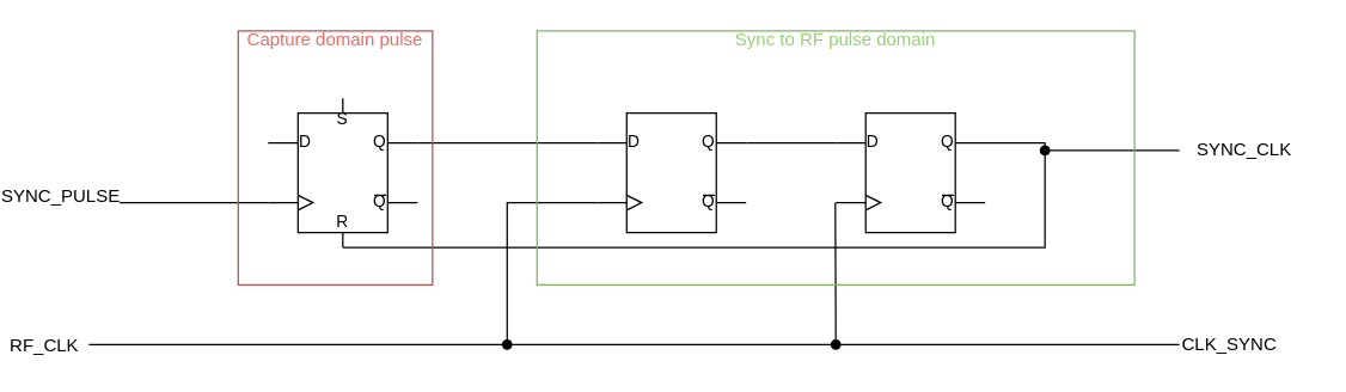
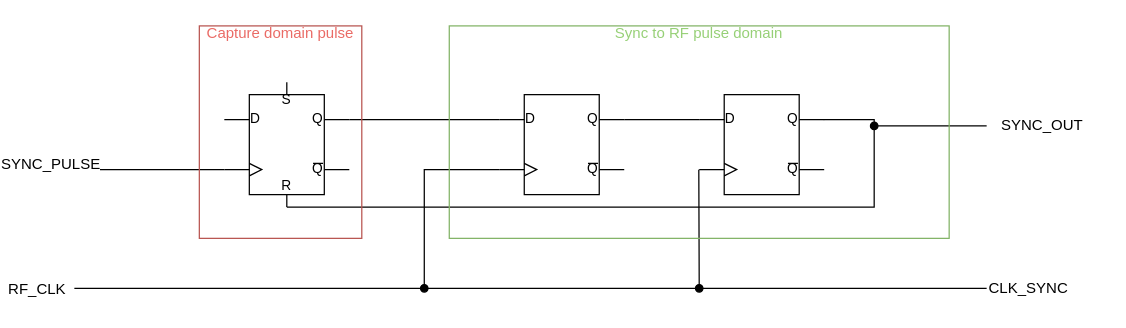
  <mxCell id="0" />
  <mxCell id="1" parent="0" />
  <mxCell id="2" style="edgeStyle=orthogonalEdgeStyle;rounded=0;orthogonalLoop=1;jettySize=auto;html=1;entryX=0;entryY=0.7;entryDx=0;entryDy=0;entryPerimeter=0;endArrow=none;endFill=0;labelPosition=left;verticalLabelPosition=middle;align=right;verticalAlign=middle;" edge="1" parent="1" target="10"><mxGeometry relative="1" as="geometry"><mxPoint x="140.143" y="140.143" as="targetPoint" /><mxPoint x="40" y="135" as="sourcePoint" /><Array as="points"><mxPoint x="50" y="135" /><mxPoint x="50" y="135" /></Array></mxGeometry></mxCell>
  <mxCell id="3" value="SYNC_PULSE&lt;br&gt;" style="text;html=1;resizable=0;points=[];align=center;verticalAlign=middle;labelBackgroundColor=#ffffff;" vertex="1" connectable="0" parent="2"><mxGeometry x="0.342" y="-2" relative="1" as="geometry"><mxPoint x="-107" y="-7" as="offset" /></mxGeometry></mxCell>
  <mxCell id="4" style="edgeStyle=none;rounded=0;orthogonalLoop=1;jettySize=auto;html=1;exitX=0;exitY=0.75;exitDx=0;exitDy=0;exitPerimeter=0;endArrow=none;endFill=0;" edge="1" parent="1" source="12"><mxGeometry relative="1" as="geometry"><mxPoint x="20" y="230" as="targetPoint" /><mxPoint x="359.667" y="135" as="sourcePoint" /><Array as="points"><mxPoint x="300" y="135" /><mxPoint x="300" y="230" /></Array></mxGeometry></mxCell>
  <mxCell id="5" value="RF_CLK&lt;br&gt;" style="text;html=1;resizable=0;points=[];align=center;verticalAlign=middle;labelBackgroundColor=#ffffff;" vertex="1" connectable="0" parent="4"><mxGeometry x="0.58" y="2" relative="1" as="geometry"><mxPoint x="-121.5" y="-2" as="offset" /></mxGeometry></mxCell>
  <mxCell id="6" style="edgeStyle=none;rounded=0;orthogonalLoop=1;jettySize=auto;html=1;exitX=1;exitY=0.335;exitDx=0;exitDy=0;exitPerimeter=0;entryX=0;entryY=0.335;entryDx=0;entryDy=0;entryPerimeter=0;endArrow=none;endFill=0;" edge="1" parent="1"><mxGeometry relative="1" as="geometry"><mxPoint x="459.667" y="95" as="sourcePoint" /></mxGeometry></mxCell>
  <mxCell id="7" style="edgeStyle=none;rounded=0;orthogonalLoop=1;jettySize=auto;html=1;exitX=0;exitY=0.78;exitDx=0;exitDy=0;exitPerimeter=0;endArrow=oval;endFill=1;" edge="1" parent="1"><mxGeometry relative="1" as="geometry"><mxPoint x="300" y="230" as="targetPoint" /><mxPoint x="519.667" y="135" as="sourcePoint" /><Array as="points"><mxPoint x="520" y="230" /></Array></mxGeometry></mxCell>
  <mxCell id="8" style="edgeStyle=none;rounded=0;orthogonalLoop=1;jettySize=auto;html=1;exitX=1;exitY=0.335;exitDx=0;exitDy=0;exitPerimeter=0;entryX=0.5;entryY=1;entryDx=0;entryDy=0;entryPerimeter=0;endArrow=none;endFill=0;" edge="1" parent="1" target="10"><mxGeometry relative="1" as="geometry"><mxPoint x="619.667" y="95" as="sourcePoint" /><Array as="points"><mxPoint x="660" y="95" /><mxPoint x="660" y="165" /></Array></mxGeometry></mxCell>
  <mxCell id="9" style="edgeStyle=none;rounded=0;orthogonalLoop=1;jettySize=auto;html=1;exitX=1;exitY=0.3;exitDx=0;exitDy=0;exitPerimeter=0;entryX=0;entryY=0.25;entryDx=0;entryDy=0;entryPerimeter=0;endArrow=none;endFill=0;" edge="1" parent="1" source="10" target="12"><mxGeometry relative="1" as="geometry"><mxPoint x="359.667" y="95" as="targetPoint" /></mxGeometry></mxCell>
  <mxCell id="10" value="" style="verticalLabelPosition=bottom;shadow=0;dashed=0;align=center;fillColor=#ffffff;html=1;verticalAlign=top;strokeWidth=1;shape=mxgraph.electrical.logic_gates.d_type_rs_flip-flop;" vertex="1" parent="1"><mxGeometry x="140" y="65" width="100" height="100" as="geometry" /></mxCell>
  <mxCell id="11" style="edgeStyle=none;rounded=0;orthogonalLoop=1;jettySize=auto;html=1;exitX=1;exitY=0.25;exitDx=0;exitDy=0;exitPerimeter=0;entryX=0;entryY=0.25;entryDx=0;entryDy=0;entryPerimeter=0;endArrow=none;endFill=0;" edge="1" parent="1" source="12" target="13"><mxGeometry relative="1" as="geometry" /></mxCell>
  <mxCell id="12" value="" style="verticalLabelPosition=bottom;shadow=0;dashed=0;align=center;fillColor=#ffffff;html=1;verticalAlign=top;strokeWidth=1;shape=mxgraph.electrical.logic_gates.d_type_flip-flop;" vertex="1" parent="1"><mxGeometry x="360" y="75" width="100" height="80" as="geometry" /></mxCell>
  <mxCell id="13" value="" style="verticalLabelPosition=bottom;shadow=0;dashed=0;align=center;fillColor=#ffffff;html=1;verticalAlign=top;strokeWidth=1;shape=mxgraph.electrical.logic_gates.d_type_flip-flop;" vertex="1" parent="1"><mxGeometry x="520" y="75" width="100" height="80" as="geometry" /></mxCell>
  <mxCell id="14" value="" style="endArrow=oval;html=1;endFill=1;" edge="1" parent="1"><mxGeometry width="50" height="50" relative="1" as="geometry"><mxPoint x="750" y="230" as="sourcePoint" /><mxPoint x="520" y="230" as="targetPoint" /></mxGeometry></mxCell>
  <mxCell id="15" value="" style="endArrow=oval;html=1;endFill=1;" edge="1" parent="1"><mxGeometry width="50" height="50" relative="1" as="geometry"><mxPoint x="750" y="100" as="sourcePoint" /><mxPoint x="660" y="100" as="targetPoint" /></mxGeometry></mxCell>
- <mxCell id="16" value="SYNC_CLK" style="text;html=1;resizable=0;points=[];autosize=1;align=left;verticalAlign=top;spacingTop=-4;" vertex="1" parent="1"><mxGeometry x="760" y="90" width="80" height="20" as="geometry" /></mxCell>
+ <mxCell id="16" value="SYNC_OUT" style="text;html=1;resizable=0;points=[];autosize=1;align=left;verticalAlign=top;spacingTop=-4;" vertex="1" parent="1"><mxGeometry x="760" y="90" width="80" height="20" as="geometry" /></mxCell>
  <mxCell id="17" value="CLK_SYNC" style="text;html=1;resizable=0;points=[];autosize=1;align=left;verticalAlign=top;spacingTop=-4;" vertex="1" parent="1"><mxGeometry x="750" y="220" width="70" height="20" as="geometry" /></mxCell>
  <mxCell id="18" value="&lt;div style=&quot;text-align: left&quot;&gt;&lt;span&gt;&lt;font color=&quot;#ea6b66&quot;&gt;Capture domain pulse&lt;/font&gt;&lt;/span&gt;&lt;/div&gt;&lt;div style=&quot;text-align: left&quot;&gt;&lt;span&gt;&lt;font color=&quot;#ea6b66&quot;&gt;&lt;br&gt;&lt;/font&gt;&lt;/span&gt;&lt;/div&gt;&lt;div style=&quot;text-align: left&quot;&gt;&lt;span&gt;&lt;font color=&quot;#ea6b66&quot;&gt;&lt;br&gt;&lt;/font&gt;&lt;/span&gt;&lt;/div&gt;&lt;div style=&quot;text-align: left&quot;&gt;&lt;span&gt;&lt;font color=&quot;#ea6b66&quot;&gt;&lt;br&gt;&lt;/font&gt;&lt;/span&gt;&lt;/div&gt;&lt;div style=&quot;text-align: left&quot;&gt;&lt;span&gt;&lt;font color=&quot;#ea6b66&quot;&gt;&lt;br&gt;&lt;/font&gt;&lt;/span&gt;&lt;/div&gt;&lt;div style=&quot;text-align: left&quot;&gt;&lt;span&gt;&lt;font color=&quot;#ea6b66&quot;&gt;&lt;br&gt;&lt;/font&gt;&lt;/span&gt;&lt;/div&gt;&lt;div style=&quot;text-align: left&quot;&gt;&lt;span&gt;&lt;font color=&quot;#ea6b66&quot;&gt;&lt;br&gt;&lt;/font&gt;&lt;/span&gt;&lt;/div&gt;&lt;div style=&quot;text-align: left&quot;&gt;&lt;span&gt;&lt;font color=&quot;#ea6b66&quot;&gt;&lt;br&gt;&lt;/font&gt;&lt;/span&gt;&lt;/div&gt;&lt;div style=&quot;text-align: left&quot;&gt;&lt;span&gt;&lt;font color=&quot;#ea6b66&quot;&gt;&lt;br&gt;&lt;/font&gt;&lt;/span&gt;&lt;/div&gt;&lt;div style=&quot;text-align: left&quot;&gt;&lt;span&gt;&lt;font color=&quot;#ea6b66&quot;&gt;&lt;br&gt;&lt;/font&gt;&lt;/span&gt;&lt;/div&gt;&lt;div style=&quot;text-align: left&quot;&gt;&lt;span&gt;&lt;font color=&quot;#ea6b66&quot;&gt;&lt;br&gt;&lt;/font&gt;&lt;/span&gt;&lt;/div&gt;&lt;div style=&quot;text-align: left&quot;&gt;&lt;span&gt;&lt;br&gt;&lt;/span&gt;&lt;/div&gt;" style="rounded=0;whiteSpace=wrap;html=1;fillColor=none;strokeColor=#b85450;" vertex="1" parent="1"><mxGeometry x="120" y="20" width="130" height="170" as="geometry" /></mxCell>
  <mxCell id="19" value="&lt;div style=&quot;text-align: left&quot;&gt;&lt;font color=&quot;#97d077&quot;&gt;Sync to RF pulse domain&lt;/font&gt;&lt;/div&gt;&lt;div style=&quot;text-align: left&quot;&gt;&lt;font color=&quot;#ea6b66&quot;&gt;&lt;br&gt;&lt;/font&gt;&lt;/div&gt;&lt;div style=&quot;text-align: left&quot;&gt;&lt;font color=&quot;#ea6b66&quot;&gt;&lt;br&gt;&lt;/font&gt;&lt;/div&gt;&lt;div style=&quot;text-align: left&quot;&gt;&lt;font color=&quot;#ea6b66&quot;&gt;&lt;br&gt;&lt;/font&gt;&lt;/div&gt;&lt;div style=&quot;text-align: left&quot;&gt;&lt;font color=&quot;#ea6b66&quot;&gt;&lt;br&gt;&lt;/font&gt;&lt;/div&gt;&lt;div style=&quot;text-align: left&quot;&gt;&lt;font color=&quot;#ea6b66&quot;&gt;&lt;br&gt;&lt;/font&gt;&lt;/div&gt;&lt;div style=&quot;text-align: left&quot;&gt;&lt;font color=&quot;#ea6b66&quot;&gt;&lt;br&gt;&lt;/font&gt;&lt;/div&gt;&lt;div style=&quot;text-align: left&quot;&gt;&lt;font color=&quot;#ea6b66&quot;&gt;&lt;br&gt;&lt;/font&gt;&lt;/div&gt;&lt;div style=&quot;text-align: left&quot;&gt;&lt;font color=&quot;#ea6b66&quot;&gt;&lt;br&gt;&lt;/font&gt;&lt;/div&gt;&lt;div style=&quot;text-align: left&quot;&gt;&lt;font color=&quot;#ea6b66&quot;&gt;&lt;br&gt;&lt;/font&gt;&lt;/div&gt;&lt;div style=&quot;text-align: left&quot;&gt;&lt;font color=&quot;#ea6b66&quot;&gt;&lt;br&gt;&lt;/font&gt;&lt;/div&gt;&lt;div style=&quot;text-align: left&quot;&gt;&lt;font color=&quot;#ea6b66&quot;&gt;&lt;br&gt;&lt;/font&gt;&lt;/div&gt;" style="rounded=0;whiteSpace=wrap;html=1;fillColor=none;strokeColor=#82b366;" vertex="1" parent="1"><mxGeometry x="320" y="20" width="400" height="170" as="geometry" /></mxCell>
